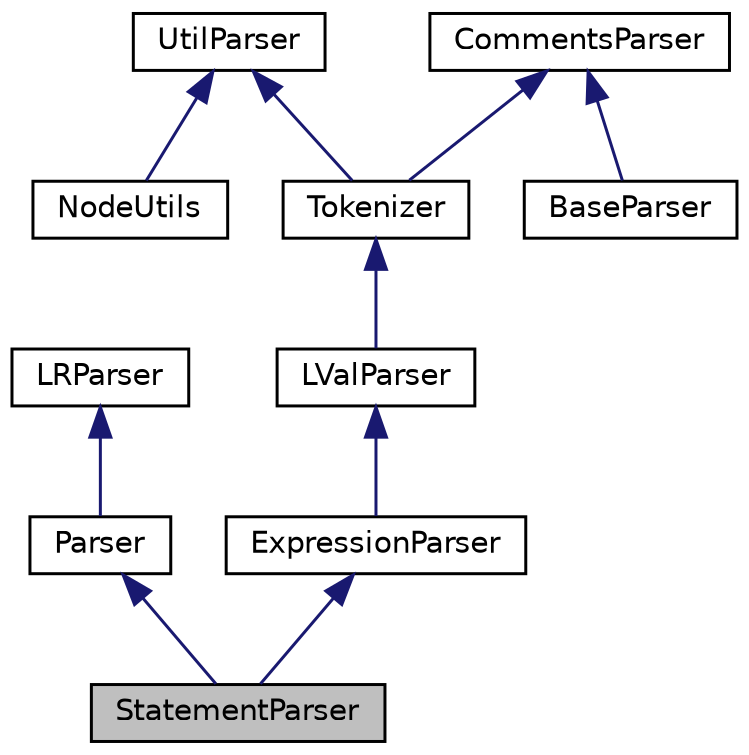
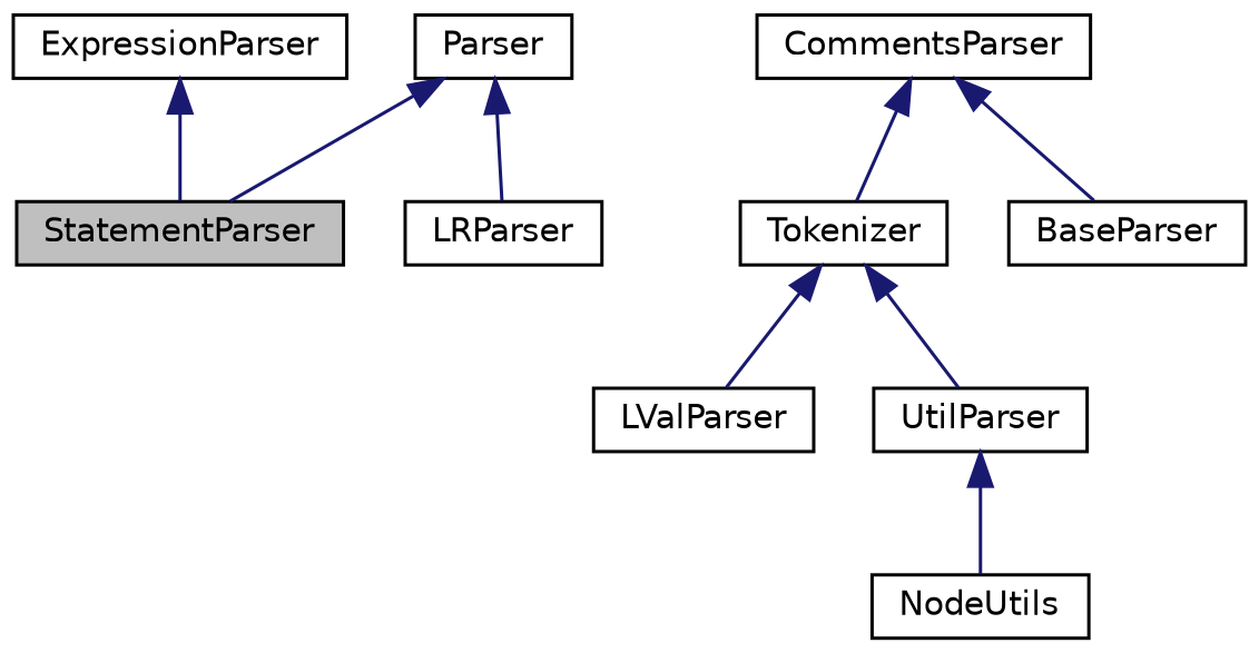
  digraph {
    node [color=black fillcolor=white fontname=Helvetica fontsize=10 shape=record style=filled]
    edge [color=midnightblue dir=back fontname=Helvetica fontsize=10 labelfontname=Helvetica labelfontsize=10 style=solid]
    n1 [fillcolor=grey75 fontcolor=black height=0.2 label=StatementParser width=0.4]
    n2 [height=0.2 label=Parser width=0.4]
    n3 [height=0.2 label=LRParser width=0.4]
    n4 [height=0.2 label=ExpressionParser width=0.4]
    n5 [height=0.2 label=LValParser width=0.4]
    n6 [height=0.2 label=NodeUtils width=0.4]
    n7 [height=0.2 label=UtilParser width=0.4]
    n8 [height=0.2 label=Tokenizer width=0.4]
    n9 [height=0.2 label=CommentsParser width=0.4]
    n10 [height=0.2 label=BaseParser width=0.4]
    n2 -> n1
-   n3 -> n2
+   n2 -> n3
    n4 -> n1
-   n5 -> n4
    n7 -> n6
    n8 -> n5
-   n7 -> n8
+   n8 -> n7
    n9 -> n8
    n9 -> n10
  }
